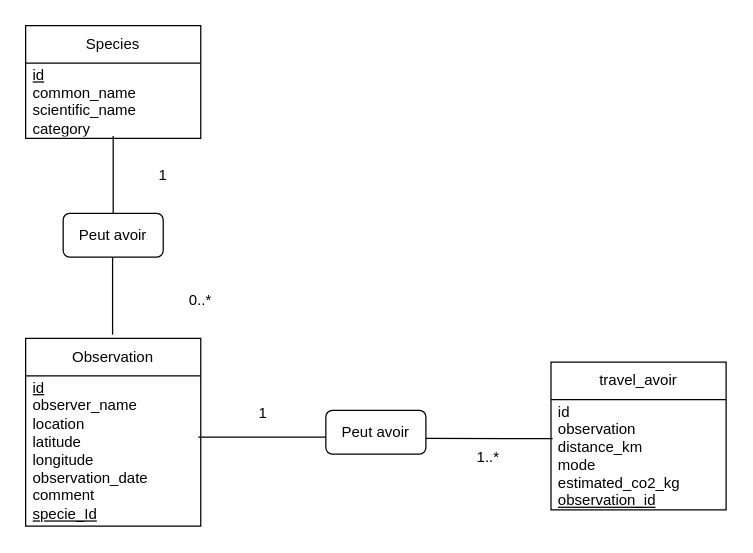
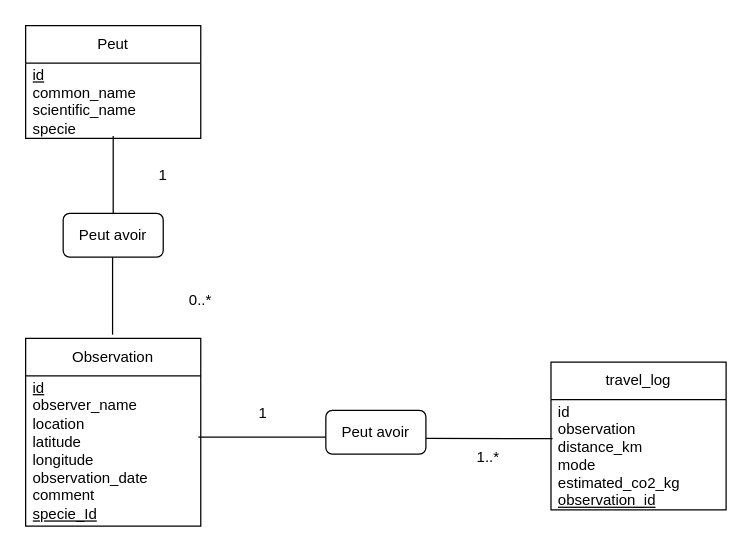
  <mxCell id="0" />
  <mxCell id="1" parent="0" />
- <mxCell id="2" value="Species" style="swimlane;fontStyle=0;childLayout=stackLayout;horizontal=1;startSize=30;horizontalStack=0;resizeParent=1;resizeParentMax=0;resizeLast=0;collapsible=1;marginBottom=0;whiteSpace=wrap;html=1;" vertex="1" parent="1"><mxGeometry x="20" y="20" width="140" height="90" as="geometry"><mxRectangle x="160" y="110" width="78" height="30" as="alternateBounds" /></mxGeometry></mxCell>
- <mxCell id="3" value="&lt;div&gt;&lt;u&gt;id&lt;/u&gt;&lt;/div&gt;&lt;div&gt;common_name&lt;/div&gt;&lt;div&gt;scientific_name&lt;/div&gt;&lt;div&gt;category&lt;/div&gt;" style="text;strokeColor=none;fillColor=none;align=left;verticalAlign=middle;spacingLeft=4;spacingRight=4;overflow=hidden;points=[[0,0.5],[1,0.5]];portConstraint=eastwest;rotatable=0;whiteSpace=wrap;html=1;" vertex="1" parent="2"><mxGeometry y="30" width="140" height="60" as="geometry" /></mxCell>
+ <mxCell id="2" value="Peut" style="swimlane;fontStyle=0;childLayout=stackLayout;horizontal=1;startSize=30;horizontalStack=0;resizeParent=1;resizeParentMax=0;resizeLast=0;collapsible=1;marginBottom=0;whiteSpace=wrap;html=1;" vertex="1" parent="1"><mxGeometry x="20" y="20" width="140" height="90" as="geometry"><mxRectangle x="160" y="110" width="78" height="30" as="alternateBounds" /></mxGeometry></mxCell>
+ <mxCell id="3" value="&lt;div&gt;&lt;u&gt;id&lt;/u&gt;&lt;/div&gt;&lt;div&gt;common_name&lt;/div&gt;&lt;div&gt;scientific_name&lt;/div&gt;&lt;div&gt;specie&lt;/div&gt;" style="text;strokeColor=none;fillColor=none;align=left;verticalAlign=middle;spacingLeft=4;spacingRight=4;overflow=hidden;points=[[0,0.5],[1,0.5]];portConstraint=eastwest;rotatable=0;whiteSpace=wrap;html=1;" vertex="1" parent="2"><mxGeometry y="30" width="140" height="60" as="geometry" /></mxCell>
  <mxCell id="4" value="Observation" style="swimlane;fontStyle=0;childLayout=stackLayout;horizontal=1;startSize=30;horizontalStack=0;resizeParent=1;resizeParentMax=0;resizeLast=0;collapsible=1;marginBottom=0;whiteSpace=wrap;html=1;" vertex="1" parent="1"><mxGeometry x="20" y="270" width="140" height="150" as="geometry" /></mxCell>
  <mxCell id="5" value="&lt;div&gt;&lt;u&gt;id&lt;/u&gt;&lt;/div&gt;&lt;div&gt;observer_name&lt;/div&gt;&lt;div&gt;location&lt;/div&gt;&lt;div&gt;latitude&lt;/div&gt;&lt;div&gt;longitude&lt;/div&gt;&lt;div&gt;observation_date&lt;/div&gt;&lt;div&gt;comment&lt;/div&gt;&lt;div&gt;&lt;u&gt;&lt;font style=&quot;color: light-dark(rgb(0, 0, 0), rgb(0, 127, 255));&quot;&gt;specie_Id&lt;/font&gt;&lt;/u&gt;&lt;/div&gt;" style="text;strokeColor=none;fillColor=none;align=left;verticalAlign=middle;spacingLeft=4;spacingRight=4;overflow=hidden;points=[[0,0.5],[1,0.5]];portConstraint=eastwest;rotatable=0;whiteSpace=wrap;html=1;" vertex="1" parent="4"><mxGeometry y="30" width="140" height="120" as="geometry" /></mxCell>
- <mxCell id="6" value="travel_avoir" style="swimlane;fontStyle=0;childLayout=stackLayout;horizontal=1;startSize=30;horizontalStack=0;resizeParent=1;resizeParentMax=0;resizeLast=0;collapsible=1;marginBottom=0;whiteSpace=wrap;html=1;" vertex="1" parent="1"><mxGeometry x="440" y="289" width="140" height="118" as="geometry" /></mxCell>
+ <mxCell id="6" value="travel_log" style="swimlane;fontStyle=0;childLayout=stackLayout;horizontal=1;startSize=30;horizontalStack=0;resizeParent=1;resizeParentMax=0;resizeLast=0;collapsible=1;marginBottom=0;whiteSpace=wrap;html=1;" vertex="1" parent="1"><mxGeometry x="440" y="289" width="140" height="118" as="geometry" /></mxCell>
  <mxCell id="7" value="id&lt;div&gt;observation&lt;/div&gt;&lt;div&gt;distance_km&lt;/div&gt;&lt;div&gt;mode&lt;/div&gt;&lt;div&gt;estimated_co2_kg&lt;/div&gt;&lt;div&gt;&lt;u&gt;&lt;font style=&quot;color: light-dark(rgb(0, 0, 0), rgb(0, 127, 255));&quot;&gt;observation_id&lt;/font&gt;&lt;/u&gt;&lt;/div&gt;" style="text;strokeColor=none;fillColor=none;align=left;verticalAlign=middle;spacingLeft=4;spacingRight=4;overflow=hidden;points=[[0,0.5],[1,0.5]];portConstraint=eastwest;rotatable=0;whiteSpace=wrap;html=1;" vertex="1" parent="6"><mxGeometry y="30" width="140" height="88" as="geometry" /></mxCell>
  <mxCell id="8" value="Peut avoir" style="rounded=1;whiteSpace=wrap;html=1;" vertex="1" parent="1"><mxGeometry x="260" y="327.5" width="80" height="35" as="geometry" /></mxCell>
  <mxCell id="9" value="" style="endArrow=none;html=1;rounded=0;exitX=0.986;exitY=0.408;exitDx=0;exitDy=0;exitPerimeter=0;" edge="1" parent="1" source="5"><mxGeometry width="50" height="50" relative="1" as="geometry"><mxPoint x="170" y="340" as="sourcePoint" /><mxPoint x="260" y="349" as="targetPoint" /></mxGeometry></mxCell>
  <mxCell id="10" value="" style="endArrow=none;html=1;rounded=0;entryX=0.009;entryY=0.354;entryDx=0;entryDy=0;entryPerimeter=0;" edge="1" parent="1" target="7"><mxGeometry width="50" height="50" relative="1" as="geometry"><mxPoint x="340" y="350" as="sourcePoint" /><mxPoint x="300" y="230" as="targetPoint" /></mxGeometry></mxCell>
  <mxCell id="11" value="1" style="text;html=1;align=center;verticalAlign=middle;whiteSpace=wrap;rounded=0;" vertex="1" parent="1"><mxGeometry x="190" y="320" width="40" height="20" as="geometry" /></mxCell>
  <mxCell id="12" value="1..*" style="text;html=1;align=center;verticalAlign=middle;whiteSpace=wrap;rounded=0;" vertex="1" parent="1"><mxGeometry x="370" y="355" width="40" height="20" as="geometry" /></mxCell>
  <mxCell id="13" value="Peut avoir" style="rounded=1;whiteSpace=wrap;html=1;" vertex="1" parent="1"><mxGeometry x="50" y="170" width="80" height="35" as="geometry" /></mxCell>
  <mxCell id="14" value="" style="endArrow=none;html=1;rounded=0;exitX=0.5;exitY=0;exitDx=0;exitDy=0;entryX=0.5;entryY=0.97;entryDx=0;entryDy=0;entryPerimeter=0;" edge="1" parent="1" source="13" target="3"><mxGeometry width="50" height="50" relative="1" as="geometry"><mxPoint x="250" y="280" as="sourcePoint" /><mxPoint x="300" y="230" as="targetPoint" /></mxGeometry></mxCell>
  <mxCell id="15" value="" style="endArrow=none;html=1;rounded=0;exitX=0.5;exitY=0;exitDx=0;exitDy=0;entryX=0.5;entryY=0.97;entryDx=0;entryDy=0;entryPerimeter=0;" edge="1" parent="1"><mxGeometry width="50" height="50" relative="1" as="geometry"><mxPoint x="89.5" y="267" as="sourcePoint" /><mxPoint x="89.5" y="205" as="targetPoint" /></mxGeometry></mxCell>
  <mxCell id="16" value="1" style="text;html=1;align=center;verticalAlign=middle;whiteSpace=wrap;rounded=0;" vertex="1" parent="1"><mxGeometry x="110" y="130" width="40" height="20" as="geometry" /></mxCell>
  <mxCell id="17" value="0..*" style="text;html=1;align=center;verticalAlign=middle;whiteSpace=wrap;rounded=0;" vertex="1" parent="1"><mxGeometry x="140" y="230" width="40" height="20" as="geometry" /></mxCell>
